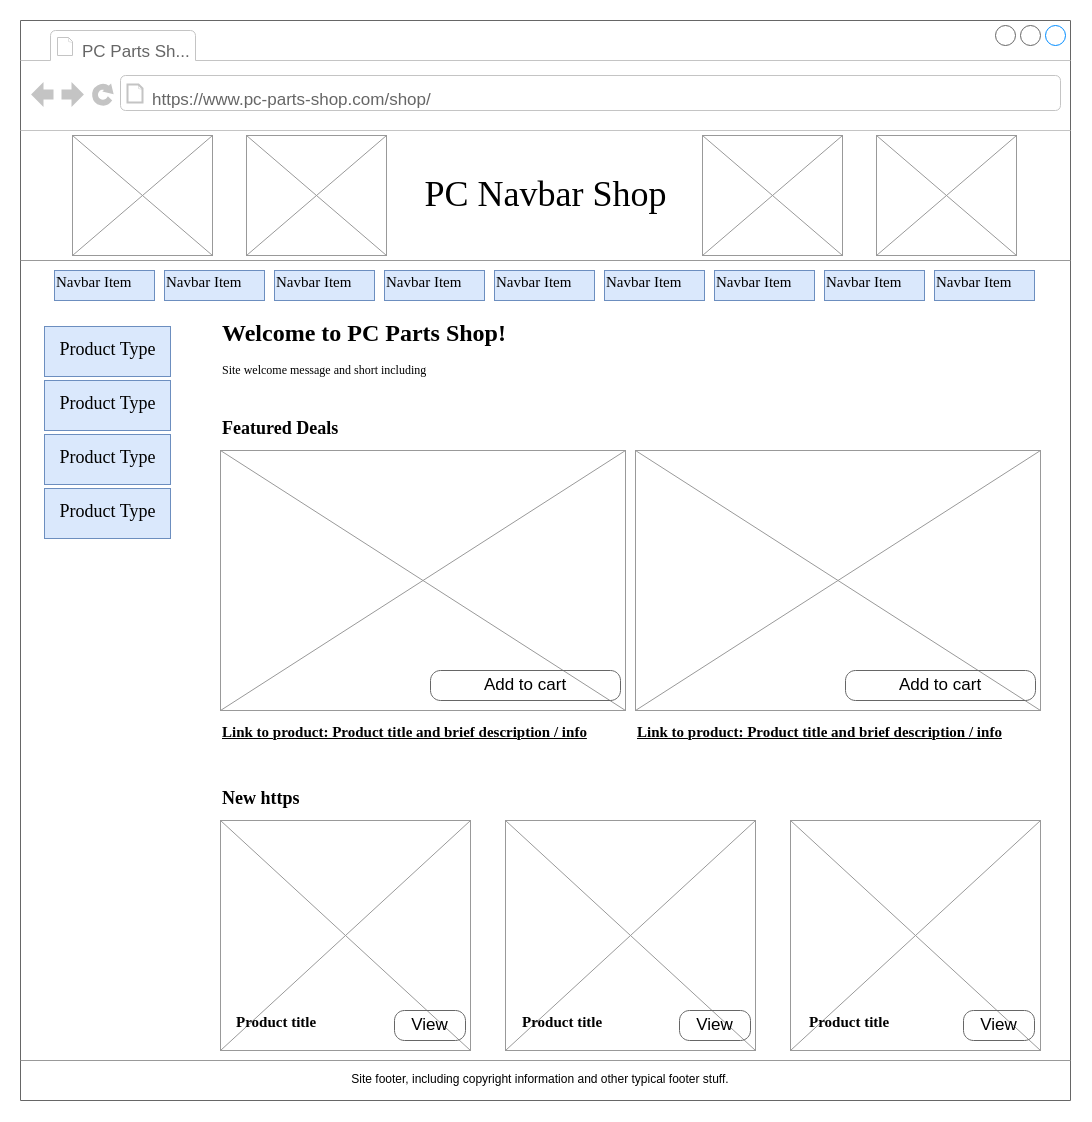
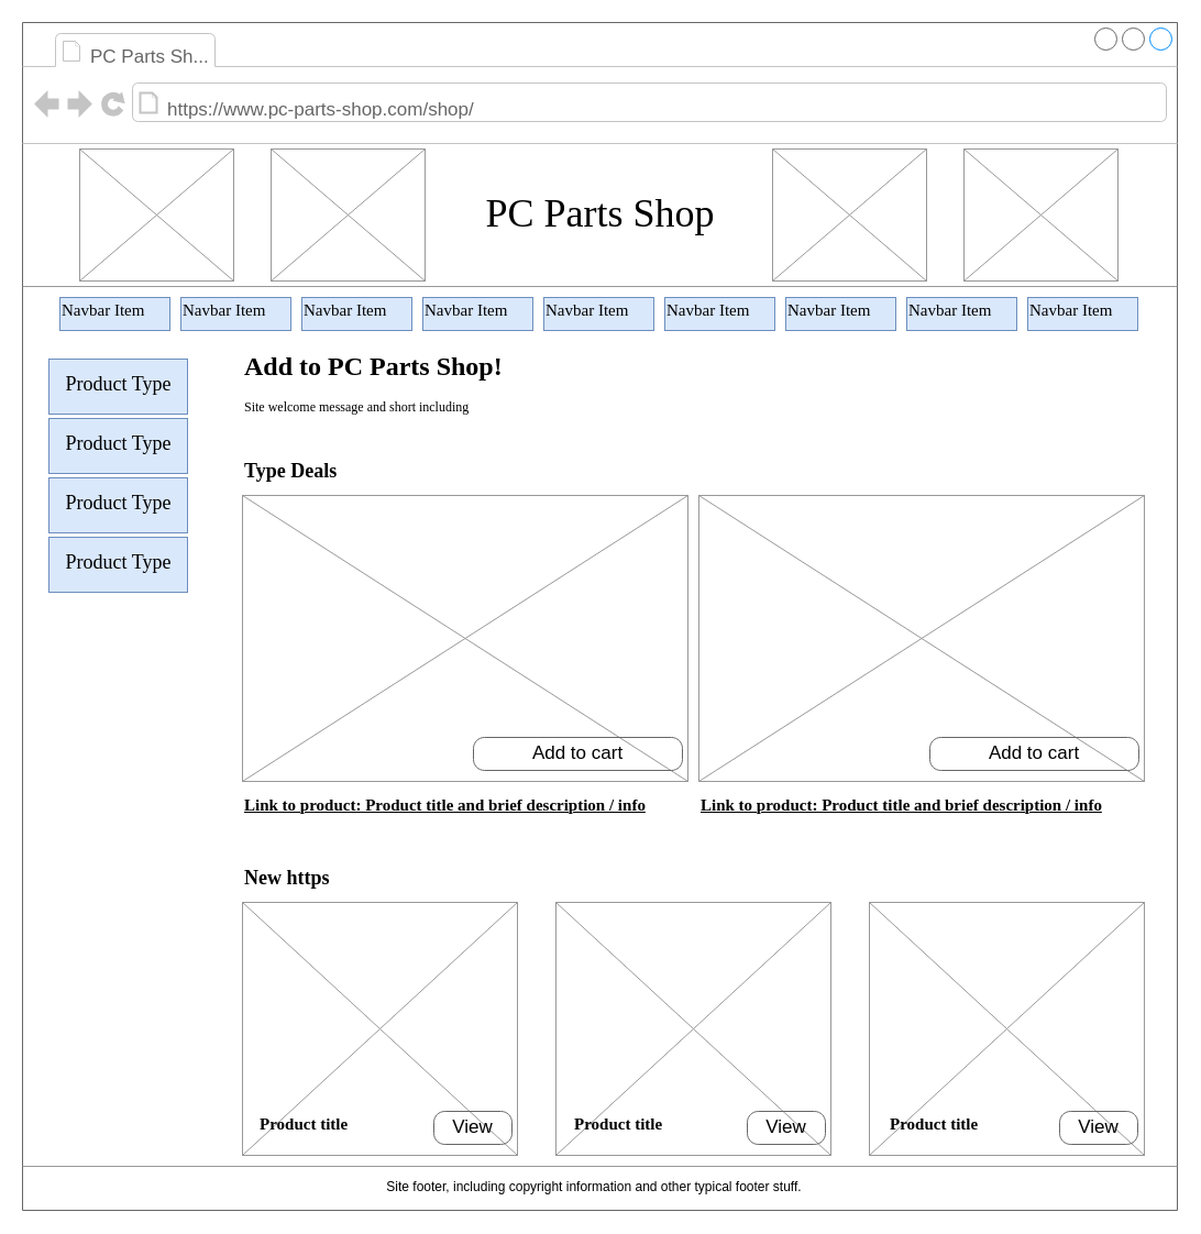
  <mxCell id="0" />
  <mxCell id="1" parent="0" />
  <mxCell id="2" value="" style="strokeWidth=1;shadow=0;dashed=0;align=center;html=1;shape=mxgraph.mockup.containers.browserWindow;rSize=0;strokeColor=#666666;mainText=,;recursiveResize=0;rounded=0;labelBackgroundColor=none;fontFamily=Verdana;fontSize=12" parent="1" vertex="1"><mxGeometry x="20" y="20" width="1050" height="1080" as="geometry" /></mxCell>
  <mxCell id="3" value="&lt;div&gt;PC Parts Sh...&lt;/div&gt;" style="strokeWidth=1;shadow=0;dashed=0;align=center;html=1;shape=mxgraph.mockup.containers.anchor;fontSize=17;fontColor=#666666;align=left;" parent="2" vertex="1"><mxGeometry x="60" y="12" width="170" height="40" as="geometry" /></mxCell>
  <mxCell id="4" value="&lt;div&gt;https://www.pc-parts-shop.com/shop/&lt;/div&gt;" style="strokeWidth=1;shadow=0;dashed=0;align=center;html=1;shape=mxgraph.mockup.containers.anchor;rSize=0;fontSize=17;fontColor=#666666;align=left;" parent="2" vertex="1"><mxGeometry x="130" y="60" width="405" height="40" as="geometry" /></mxCell>
- <mxCell id="5" value="&lt;div align=&quot;center&quot;&gt;&lt;font style=&quot;font-size: 36px;&quot;&gt;PC Navbar Shop&lt;/font&gt;&lt;/div&gt;" style="text;html=1;points=[];align=center;verticalAlign=top;spacingTop=-4;fontSize=30;fontFamily=Verdana" parent="2" vertex="1"><mxGeometry x="355" y="150" width="340" height="50" as="geometry" /></mxCell>
+ <mxCell id="5" value="&lt;div align=&quot;center&quot;&gt;&lt;font style=&quot;font-size: 36px;&quot;&gt;PC Parts Shop&lt;/font&gt;&lt;/div&gt;" style="text;html=1;points=[];align=center;verticalAlign=top;spacingTop=-4;fontSize=30;fontFamily=Verdana" parent="2" vertex="1"><mxGeometry x="355" y="150" width="340" height="50" as="geometry" /></mxCell>
  <mxCell id="6" value="" style="verticalLabelPosition=bottom;shadow=0;dashed=0;align=center;html=1;verticalAlign=top;strokeWidth=1;shape=mxgraph.mockup.markup.line;strokeColor=#999999;rounded=0;labelBackgroundColor=none;fillColor=#ffffff;fontFamily=Verdana;fontSize=12;fontColor=#000000;" parent="2" vertex="1"><mxGeometry y="230" width="1050" height="20" as="geometry" /></mxCell>
  <mxCell id="7" value="Navbar Item" style="text;html=1;points=[];align=left;verticalAlign=top;spacingTop=-4;fontSize=15;fontFamily=Verdana;fillColor=#dae8fc;strokeColor=#6c8ebf;" parent="2" vertex="1"><mxGeometry x="34" y="250" width="100" height="30" as="geometry" /></mxCell>
- <mxCell id="8" value="&lt;h2&gt;Featured Deals&lt;/h2&gt;" style="text;html=1;points=[];align=left;verticalAlign=top;spacingTop=-4;fontSize=12;fontFamily=Verdana;whiteSpace=wrap;" parent="2" vertex="1"><mxGeometry x="200" y="380" width="240" height="40" as="geometry" /></mxCell>
+ <mxCell id="8" value="&lt;h2&gt;Type Deals&lt;/h2&gt;" style="text;html=1;points=[];align=left;verticalAlign=top;spacingTop=-4;fontSize=12;fontFamily=Verdana;whiteSpace=wrap;" parent="2" vertex="1"><mxGeometry x="200" y="380" width="240" height="40" as="geometry" /></mxCell>
  <mxCell id="9" value="" style="verticalLabelPosition=bottom;shadow=0;dashed=0;align=center;html=1;verticalAlign=top;strokeWidth=1;shape=mxgraph.mockup.markup.line;strokeColor=#999999;rounded=0;labelBackgroundColor=none;fillColor=#ffffff;fontFamily=Verdana;fontSize=12;fontColor=#000000;" parent="2" vertex="1"><mxGeometry y="1030" width="1050" height="20" as="geometry" /></mxCell>
  <mxCell id="10" value="" style="verticalLabelPosition=bottom;shadow=0;dashed=0;align=center;html=1;verticalAlign=top;strokeWidth=1;shape=mxgraph.mockup.graphics.simpleIcon;strokeColor=#999999;fillColor=#ffffff;rounded=0;labelBackgroundColor=none;fontFamily=Verdana;fontSize=12;fontColor=#000000;" parent="2" vertex="1"><mxGeometry x="200" y="430" width="405" height="260" as="geometry" /></mxCell>
  <mxCell id="11" value="Add to cart" style="strokeWidth=1;shadow=0;dashed=0;align=center;html=1;shape=mxgraph.mockup.buttons.button;strokeColor=#666666;mainText=;buttonStyle=round;fontSize=17;fontStyle=0;fillColor=none;whiteSpace=wrap;rounded=0;labelBackgroundColor=none;" parent="2" vertex="1"><mxGeometry x="410" y="650" width="190" height="30" as="geometry" /></mxCell>
  <mxCell id="12" value="Site welcome message and short including" style="text;html=1;points=[];align=left;verticalAlign=top;spacingTop=-4;fontSize=12;fontFamily=Verdana;whiteSpace=wrap;" parent="2" vertex="1"><mxGeometry x="200" y="340" width="470" height="40" as="geometry" /></mxCell>
  <mxCell id="13" value="" style="verticalLabelPosition=bottom;shadow=0;dashed=0;align=center;html=1;verticalAlign=top;strokeWidth=1;shape=mxgraph.mockup.graphics.simpleIcon;strokeColor=#999999;fillColor=#ffffff;rounded=0;labelBackgroundColor=none;fontFamily=Verdana;fontSize=12;fontColor=#000000;" vertex="1" parent="2"><mxGeometry x="52" y="115" width="140" height="120" as="geometry" /></mxCell>
  <mxCell id="14" value="" style="verticalLabelPosition=bottom;shadow=0;dashed=0;align=center;html=1;verticalAlign=top;strokeWidth=1;shape=mxgraph.mockup.graphics.simpleIcon;strokeColor=#999999;fillColor=#ffffff;rounded=0;labelBackgroundColor=none;fontFamily=Verdana;fontSize=12;fontColor=#000000;" vertex="1" parent="2"><mxGeometry x="226" y="115" width="140" height="120" as="geometry" /></mxCell>
  <mxCell id="15" value="" style="verticalLabelPosition=bottom;shadow=0;dashed=0;align=center;html=1;verticalAlign=top;strokeWidth=1;shape=mxgraph.mockup.graphics.simpleIcon;strokeColor=#999999;fillColor=#ffffff;rounded=0;labelBackgroundColor=none;fontFamily=Verdana;fontSize=12;fontColor=#000000;" vertex="1" parent="2"><mxGeometry x="682" y="115" width="140" height="120" as="geometry" /></mxCell>
  <mxCell id="16" value="" style="verticalLabelPosition=bottom;shadow=0;dashed=0;align=center;html=1;verticalAlign=top;strokeWidth=1;shape=mxgraph.mockup.graphics.simpleIcon;strokeColor=#999999;fillColor=#ffffff;rounded=0;labelBackgroundColor=none;fontFamily=Verdana;fontSize=12;fontColor=#000000;" vertex="1" parent="2"><mxGeometry x="856" y="115" width="140" height="120" as="geometry" /></mxCell>
  <mxCell id="17" value="Navbar Item" style="text;html=1;points=[];align=left;verticalAlign=top;spacingTop=-4;fontSize=15;fontFamily=Verdana;fillColor=#dae8fc;strokeColor=#6c8ebf;" vertex="1" parent="2"><mxGeometry x="144" y="250" width="100" height="30" as="geometry" /></mxCell>
  <mxCell id="18" value="Navbar Item" style="text;html=1;points=[];align=left;verticalAlign=top;spacingTop=-4;fontSize=15;fontFamily=Verdana;fillColor=#dae8fc;strokeColor=#6c8ebf;" vertex="1" parent="2"><mxGeometry x="254" y="250" width="100" height="30" as="geometry" /></mxCell>
  <mxCell id="19" value="Navbar Item" style="text;html=1;points=[];align=left;verticalAlign=top;spacingTop=-4;fontSize=15;fontFamily=Verdana;fillColor=#dae8fc;strokeColor=#6c8ebf;" vertex="1" parent="2"><mxGeometry x="364" y="250" width="100" height="30" as="geometry" /></mxCell>
  <mxCell id="20" value="Navbar Item" style="text;html=1;points=[];align=left;verticalAlign=top;spacingTop=-4;fontSize=15;fontFamily=Verdana;fillColor=#dae8fc;strokeColor=#6c8ebf;" vertex="1" parent="2"><mxGeometry x="474" y="250" width="100" height="30" as="geometry" /></mxCell>
  <mxCell id="21" value="Navbar Item" style="text;html=1;points=[];align=left;verticalAlign=top;spacingTop=-4;fontSize=15;fontFamily=Verdana;fillColor=#dae8fc;strokeColor=#6c8ebf;" vertex="1" parent="2"><mxGeometry x="584" y="250" width="100" height="30" as="geometry" /></mxCell>
  <mxCell id="22" value="Navbar Item" style="text;html=1;points=[];align=left;verticalAlign=top;spacingTop=-4;fontSize=15;fontFamily=Verdana;fillColor=#dae8fc;strokeColor=#6c8ebf;" vertex="1" parent="2"><mxGeometry x="694" y="250" width="100" height="30" as="geometry" /></mxCell>
  <mxCell id="23" value="Navbar Item" style="text;html=1;points=[];align=left;verticalAlign=top;spacingTop=-4;fontSize=15;fontFamily=Verdana;fillColor=#dae8fc;strokeColor=#6c8ebf;" vertex="1" parent="2"><mxGeometry x="804" y="250" width="100" height="30" as="geometry" /></mxCell>
  <mxCell id="24" value="Navbar Item" style="text;html=1;points=[];align=left;verticalAlign=top;spacingTop=-4;fontSize=15;fontFamily=Verdana;fillColor=#dae8fc;strokeColor=#6c8ebf;" vertex="1" parent="2"><mxGeometry x="914" y="250" width="100" height="30" as="geometry" /></mxCell>
  <mxCell id="25" value="&lt;div style=&quot;padding-top: 10px;&quot; align=&quot;center&quot;&gt;&lt;font style=&quot;font-size: 18px;&quot;&gt;Product Type&lt;/font&gt;&lt;/div&gt;" style="text;html=1;points=[];align=center;verticalAlign=top;spacingTop=-4;fontSize=15;fontFamily=Verdana;fillColor=#dae8fc;strokeColor=#6c8ebf;" vertex="1" parent="2"><mxGeometry x="24" y="306" width="126" height="50" as="geometry" /></mxCell>
  <mxCell id="26" value="&lt;div style=&quot;padding-top: 10px;&quot; align=&quot;center&quot;&gt;&lt;font style=&quot;font-size: 18px;&quot;&gt;Product Type&lt;/font&gt;&lt;/div&gt;" style="text;html=1;points=[];align=center;verticalAlign=top;spacingTop=-4;fontSize=15;fontFamily=Verdana;fillColor=#dae8fc;strokeColor=#6c8ebf;" vertex="1" parent="2"><mxGeometry x="24" y="360" width="126" height="50" as="geometry" /></mxCell>
  <mxCell id="27" value="&lt;div style=&quot;padding-top: 10px;&quot; align=&quot;center&quot;&gt;&lt;font style=&quot;font-size: 18px;&quot;&gt;Product Type&lt;/font&gt;&lt;/div&gt;" style="text;html=1;points=[];align=center;verticalAlign=top;spacingTop=-4;fontSize=15;fontFamily=Verdana;fillColor=#dae8fc;strokeColor=#6c8ebf;" vertex="1" parent="2"><mxGeometry x="24" y="414" width="126" height="50" as="geometry" /></mxCell>
  <mxCell id="28" value="&lt;div style=&quot;padding-top: 10px;&quot; align=&quot;center&quot;&gt;&lt;font style=&quot;font-size: 18px;&quot;&gt;Product Type&lt;/font&gt;&lt;/div&gt;" style="text;html=1;points=[];align=center;verticalAlign=top;spacingTop=-4;fontSize=15;fontFamily=Verdana;fillColor=#dae8fc;strokeColor=#6c8ebf;" vertex="1" parent="2"><mxGeometry x="24" y="468" width="126" height="50" as="geometry" /></mxCell>
  <mxCell id="29" value="" style="verticalLabelPosition=bottom;shadow=0;dashed=0;align=center;html=1;verticalAlign=top;strokeWidth=1;shape=mxgraph.mockup.graphics.simpleIcon;strokeColor=#999999;fillColor=#ffffff;rounded=0;labelBackgroundColor=none;fontFamily=Verdana;fontSize=12;fontColor=#000000;" vertex="1" parent="2"><mxGeometry x="615" y="430" width="405" height="260" as="geometry" /></mxCell>
  <mxCell id="30" value="Add to cart" style="strokeWidth=1;shadow=0;dashed=0;align=center;html=1;shape=mxgraph.mockup.buttons.button;strokeColor=#666666;mainText=;buttonStyle=round;fontSize=17;fontStyle=0;fillColor=none;whiteSpace=wrap;rounded=0;labelBackgroundColor=none;" vertex="1" parent="2"><mxGeometry x="825" y="650" width="190" height="30" as="geometry" /></mxCell>
  <mxCell id="31" value="&lt;div align=&quot;center&quot;&gt;Site footer, including copyright information and other typical footer stuff.&lt;/div&gt;" style="text;spacingTop=-5;whiteSpace=wrap;html=1;align=center;fontSize=12;fontFamily=Helvetica;fillColor=none;strokeColor=none;rounded=0;shadow=1;labelBackgroundColor=none;" parent="2" vertex="1"><mxGeometry x="275" y="1050" width="490" height="25" as="geometry" /></mxCell>
- <mxCell id="32" value="&lt;h1&gt;Welcome to PC Parts Shop!&lt;br&gt;&lt;/h1&gt;" style="text;html=1;points=[];align=left;verticalAlign=top;spacingTop=-4;fontSize=12;fontFamily=Verdana;whiteSpace=wrap;" vertex="1" parent="2"><mxGeometry x="200" y="280" width="380" height="40" as="geometry" /></mxCell>
+ <mxCell id="32" value="&lt;h1&gt;Add to PC Parts Shop!&lt;br&gt;&lt;/h1&gt;" style="text;html=1;points=[];align=left;verticalAlign=top;spacingTop=-4;fontSize=12;fontFamily=Verdana;whiteSpace=wrap;" vertex="1" parent="2"><mxGeometry x="200" y="280" width="380" height="40" as="geometry" /></mxCell>
  <mxCell id="33" value="&lt;h2&gt;New https&lt;/h2&gt;" style="text;html=1;points=[];align=left;verticalAlign=top;spacingTop=-4;fontSize=12;fontFamily=Verdana;whiteSpace=wrap;" vertex="1" parent="2"><mxGeometry x="200" y="750" width="240" height="40" as="geometry" /></mxCell>
  <mxCell id="34" value="" style="verticalLabelPosition=bottom;shadow=0;dashed=0;align=center;html=1;verticalAlign=top;strokeWidth=1;shape=mxgraph.mockup.graphics.simpleIcon;strokeColor=#999999;fillColor=#ffffff;rounded=0;labelBackgroundColor=none;fontFamily=Verdana;fontSize=12;fontColor=#000000;" vertex="1" parent="2"><mxGeometry x="200" y="800" width="250" height="230" as="geometry" /></mxCell>
  <mxCell id="35" value="" style="verticalLabelPosition=bottom;shadow=0;dashed=0;align=center;html=1;verticalAlign=top;strokeWidth=1;shape=mxgraph.mockup.graphics.simpleIcon;strokeColor=#999999;fillColor=#ffffff;rounded=0;labelBackgroundColor=none;fontFamily=Verdana;fontSize=12;fontColor=#000000;" vertex="1" parent="2"><mxGeometry x="485" y="800" width="250" height="230" as="geometry" /></mxCell>
  <mxCell id="36" value="" style="verticalLabelPosition=bottom;shadow=0;dashed=0;align=center;html=1;verticalAlign=top;strokeWidth=1;shape=mxgraph.mockup.graphics.simpleIcon;strokeColor=#999999;fillColor=#ffffff;rounded=0;labelBackgroundColor=none;fontFamily=Verdana;fontSize=12;fontColor=#000000;" vertex="1" parent="2"><mxGeometry x="770" y="800" width="250" height="230" as="geometry" /></mxCell>
  <mxCell id="37" value="View" style="strokeWidth=1;shadow=0;dashed=0;align=center;html=1;shape=mxgraph.mockup.buttons.button;strokeColor=#666666;mainText=;buttonStyle=round;fontSize=17;fontStyle=0;fillColor=none;whiteSpace=wrap;rounded=0;labelBackgroundColor=none;" vertex="1" parent="2"><mxGeometry x="374" y="990" width="71" height="30" as="geometry" /></mxCell>
  <mxCell id="38" value="View" style="strokeWidth=1;shadow=0;dashed=0;align=center;html=1;shape=mxgraph.mockup.buttons.button;strokeColor=#666666;mainText=;buttonStyle=round;fontSize=17;fontStyle=0;fillColor=none;whiteSpace=wrap;rounded=0;labelBackgroundColor=none;" vertex="1" parent="2"><mxGeometry x="659" y="990" width="71" height="30" as="geometry" /></mxCell>
  <mxCell id="39" value="View" style="strokeWidth=1;shadow=0;dashed=0;align=center;html=1;shape=mxgraph.mockup.buttons.button;strokeColor=#666666;mainText=;buttonStyle=round;fontSize=17;fontStyle=0;fillColor=none;whiteSpace=wrap;rounded=0;labelBackgroundColor=none;" vertex="1" parent="2"><mxGeometry x="943" y="990" width="71" height="30" as="geometry" /></mxCell>
  <mxCell id="40" value="&lt;u&gt;&lt;b style=&quot;font-size: 15px;&quot;&gt;Link to product: Product title and brief description / info&lt;br&gt;&lt;/b&gt;&lt;/u&gt;" style="text;html=1;points=[];align=left;verticalAlign=top;spacingTop=-4;fontSize=12;fontFamily=Verdana;whiteSpace=wrap;" vertex="1" parent="2"><mxGeometry x="200" y="700" width="400" height="40" as="geometry" /></mxCell>
  <mxCell id="41" value="&lt;u&gt;&lt;b style=&quot;font-size: 15px;&quot;&gt;Link to product: Product title and brief description / info&lt;br&gt;&lt;/b&gt;&lt;/u&gt;" style="text;html=1;points=[];align=left;verticalAlign=top;spacingTop=-4;fontSize=12;fontFamily=Verdana;whiteSpace=wrap;" vertex="1" parent="2"><mxGeometry x="615" y="700" width="400" height="40" as="geometry" /></mxCell>
  <mxCell id="42" value="&lt;font style=&quot;font-size: 15px;&quot;&gt;&lt;b&gt;Product title&lt;br&gt;&lt;/b&gt;&lt;/font&gt;" style="text;html=1;points=[];align=left;verticalAlign=top;spacingTop=-4;fontSize=12;fontFamily=Verdana;whiteSpace=wrap;" vertex="1" parent="2"><mxGeometry x="214" y="990" width="150" height="40" as="geometry" /></mxCell>
  <mxCell id="43" value="&lt;font style=&quot;font-size: 15px;&quot;&gt;&lt;b&gt;Product title&lt;br&gt;&lt;/b&gt;&lt;/font&gt;" style="text;html=1;points=[];align=left;verticalAlign=top;spacingTop=-4;fontSize=12;fontFamily=Verdana;whiteSpace=wrap;" vertex="1" parent="2"><mxGeometry x="500" y="990" width="150" height="40" as="geometry" /></mxCell>
  <mxCell id="44" value="&lt;font style=&quot;font-size: 15px;&quot;&gt;&lt;b&gt;Product title&lt;br&gt;&lt;/b&gt;&lt;/font&gt;" style="text;html=1;points=[];align=left;verticalAlign=top;spacingTop=-4;fontSize=12;fontFamily=Verdana;whiteSpace=wrap;" vertex="1" parent="2"><mxGeometry x="787" y="990" width="150" height="40" as="geometry" /></mxCell>
